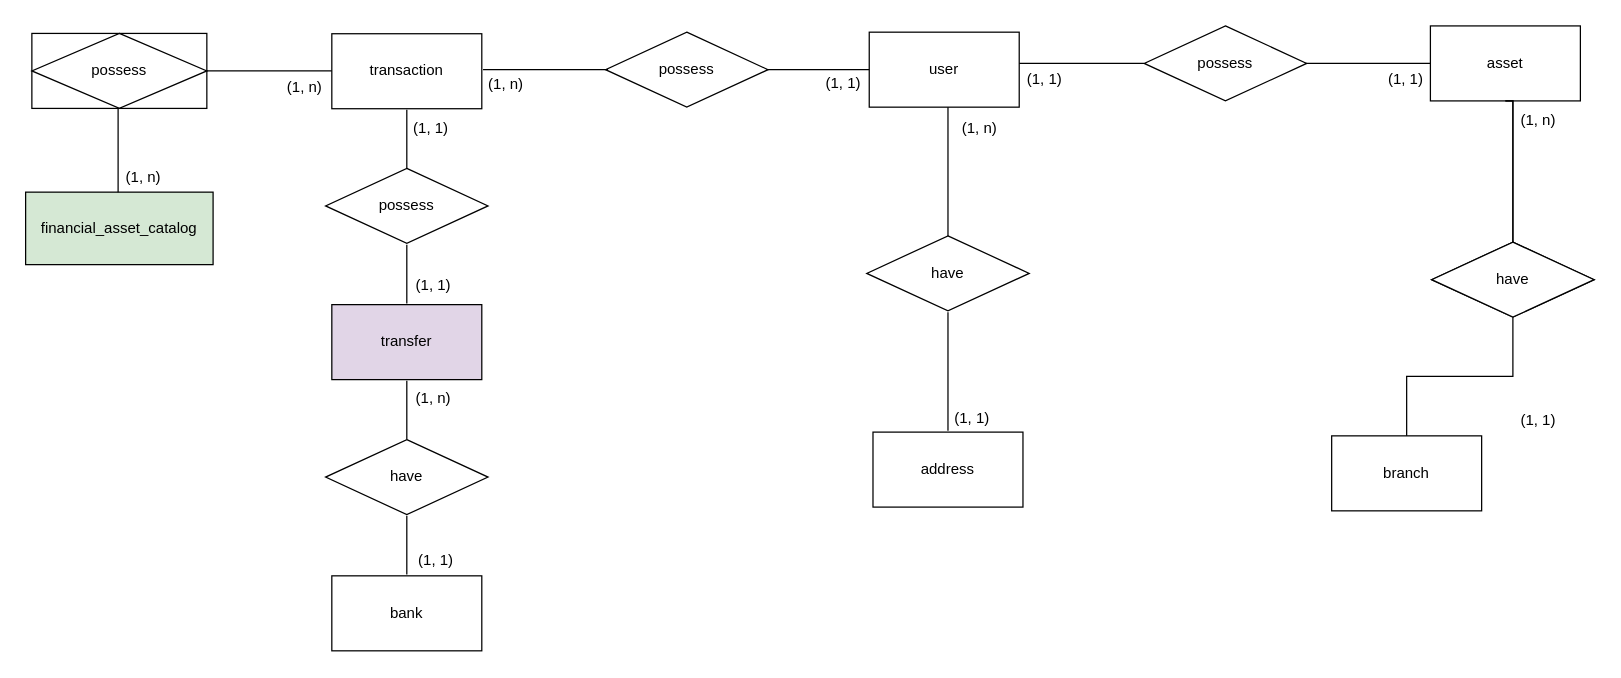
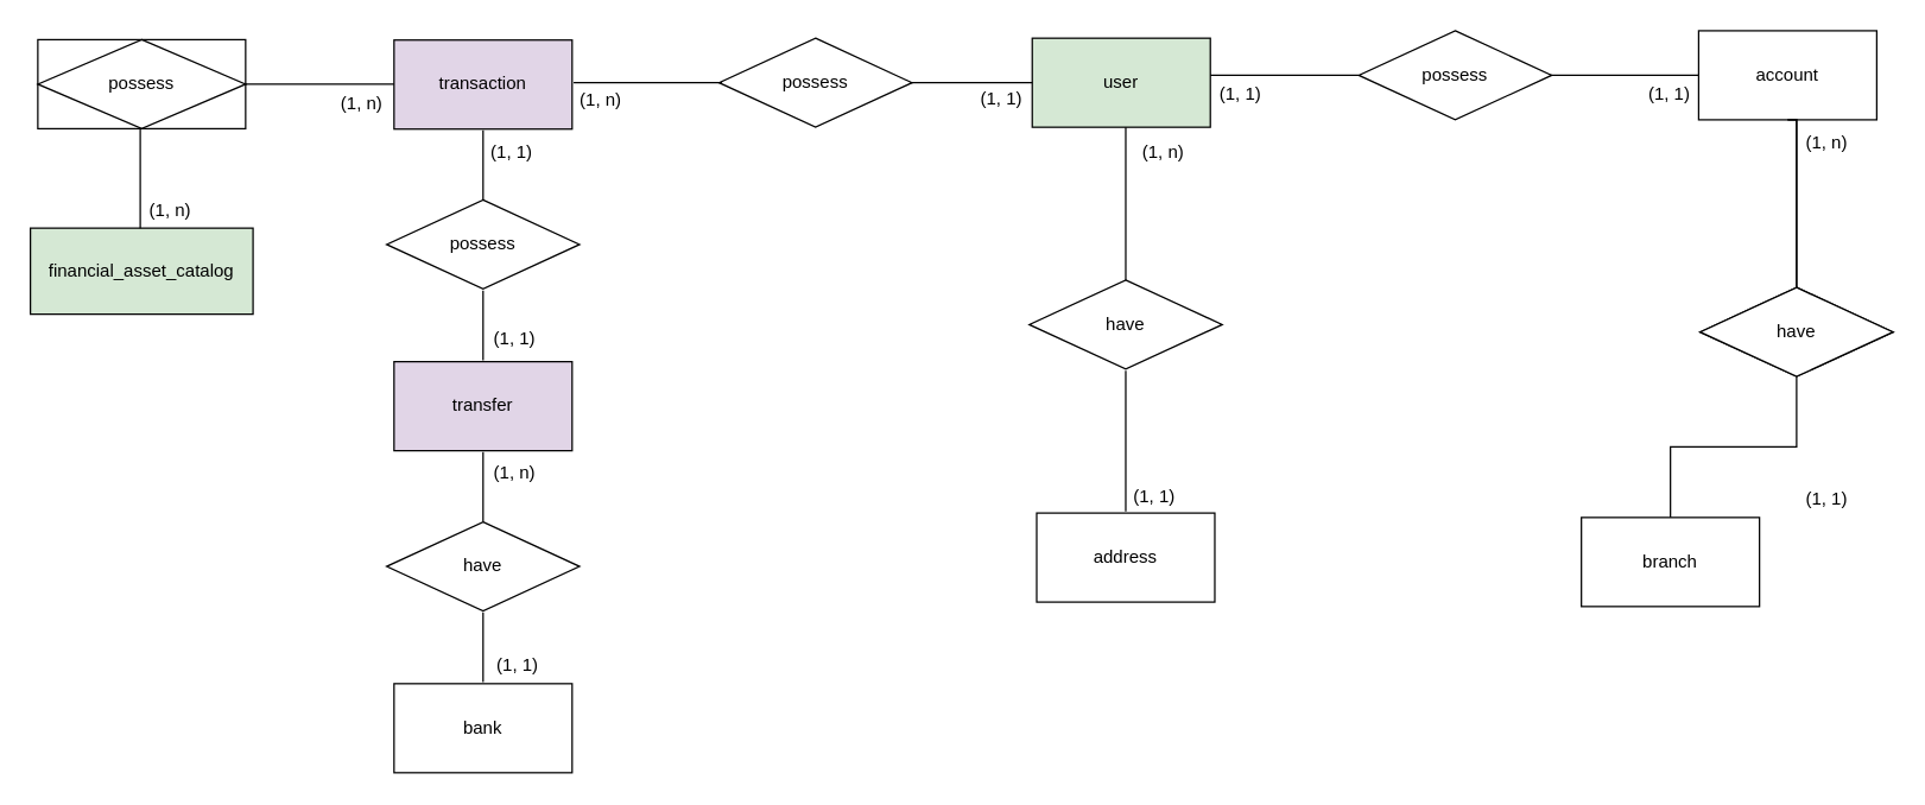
  <mxCell id="0" />
  <mxCell id="1" parent="0" />
- <mxCell id="2" value="user" style="rounded=0;whiteSpace=wrap;html=1;" parent="1" vertex="1"><mxGeometry x="695" y="25" width="120" height="60" as="geometry" /></mxCell>
- <mxCell id="3" value="asset" style="rounded=0;whiteSpace=wrap;html=1;" parent="1" vertex="1"><mxGeometry x="1144" y="20" width="120" height="60" as="geometry" /></mxCell>
+ <mxCell id="2" value="user" style="rounded=0;whiteSpace=wrap;html=1;fillColor=#d5e8d4;" parent="1" vertex="1"><mxGeometry x="695" y="25" width="120" height="60" as="geometry" /></mxCell>
+ <mxCell id="3" value="account" style="rounded=0;whiteSpace=wrap;html=1;" parent="1" vertex="1"><mxGeometry x="1144" y="20" width="120" height="60" as="geometry" /></mxCell>
  <mxCell id="4" value="branch" style="rounded=0;whiteSpace=wrap;html=1;" parent="1" vertex="1"><mxGeometry x="1065" y="348" width="120" height="60" as="geometry" /></mxCell>
  <mxCell id="5" value="financial_asset_catalog" style="rounded=0;whiteSpace=wrap;html=1;fillColor=#d5e8d4;" parent="1" vertex="1"><mxGeometry x="20" y="153" width="150" height="58" as="geometry" /></mxCell>
  <mxCell id="6" value="possess" style="rhombus;whiteSpace=wrap;html=1;rounded=0;" parent="1" vertex="1"><mxGeometry x="915" y="20" width="130" height="60" as="geometry" /></mxCell>
  <mxCell id="7" value="have" style="rhombus;whiteSpace=wrap;html=1;rounded=0;" parent="1" vertex="1"><mxGeometry x="1145" y="193" width="130" height="60" as="geometry" /></mxCell>
  <mxCell id="8" value="possess" style="shape=associativeEntity;whiteSpace=wrap;html=1;align=center;comic=0;" parent="1" vertex="1"><mxGeometry x="25" y="26" width="140" height="60" as="geometry" /></mxCell>
  <mxCell id="9" value="" style="line;strokeWidth=1;rotatable=0;dashed=0;labelPosition=right;align=left;verticalAlign=middle;spacingTop=0;spacingLeft=6;points=[];portConstraint=eastwest;comic=0;" parent="1" vertex="1"><mxGeometry x="595" y="50" width="100" height="10" as="geometry" /></mxCell>
  <mxCell id="10" value="" style="line;strokeWidth=1;rotatable=0;dashed=0;labelPosition=right;align=left;verticalAlign=middle;spacingTop=0;spacingLeft=6;points=[];portConstraint=eastwest;comic=0;" parent="1" vertex="1"><mxGeometry x="815" y="45" width="100" height="10" as="geometry" /></mxCell>
  <mxCell id="11" value="" style="line;strokeWidth=1;rotatable=0;dashed=0;labelPosition=right;align=left;verticalAlign=middle;spacingTop=0;spacingLeft=6;points=[];portConstraint=eastwest;comic=0;" parent="1" vertex="1"><mxGeometry x="1044" y="45" width="100" height="10" as="geometry" /></mxCell>
  <mxCell id="12" value="" style="edgeStyle=orthogonalEdgeStyle;rounded=0;orthogonalLoop=1;jettySize=auto;html=1;endArrow=none;endFill=0;entryX=0.5;entryY=0;entryDx=0;entryDy=0;jumpStyle=none;metaEdit=0;backgroundOutline=0;startFill=1;strokeColor=default;exitX=0.5;exitY=1;exitDx=0;exitDy=0;" parent="1" source="7" target="4" edge="1"><mxGeometry relative="1" as="geometry"><mxPoint x="1210" y="263" as="sourcePoint" /><mxPoint x="1210" y="343" as="targetPoint" /><Array as="points" /></mxGeometry></mxCell>
  <mxCell id="13" value="" style="edgeStyle=orthogonalEdgeStyle;rounded=0;orthogonalLoop=1;jettySize=auto;html=1;endArrow=none;endFill=0;entryX=0.5;entryY=0;entryDx=0;entryDy=0;exitX=0.5;exitY=1;exitDx=0;exitDy=0;" parent="1" source="3" target="7" edge="1"><mxGeometry relative="1" as="geometry"><mxPoint x="1205" y="273" as="sourcePoint" /><mxPoint x="1205" y="358" as="targetPoint" /><Array as="points"><mxPoint x="1210" y="80" /></Array></mxGeometry></mxCell>
  <mxCell id="14" value="(1, 1)" style="text;html=1;align=center;verticalAlign=middle;resizable=0;points=[];autosize=1;strokeColor=none;fillColor=none;" parent="1" vertex="1"><mxGeometry x="1210" y="326" width="40" height="20" as="geometry" /></mxCell>
  <mxCell id="15" value="(1, 1)" style="text;html=1;align=center;verticalAlign=middle;resizable=0;points=[];autosize=1;strokeColor=none;fillColor=none;" parent="1" vertex="1"><mxGeometry x="815" y="53" width="40" height="20" as="geometry" /></mxCell>
  <mxCell id="16" value="(1, n)" style="text;html=1;align=center;verticalAlign=middle;resizable=0;points=[];autosize=1;strokeColor=none;fillColor=none;" parent="1" vertex="1"><mxGeometry x="1210" y="86" width="40" height="20" as="geometry" /></mxCell>
  <mxCell id="17" value="(1, 1)" style="text;html=1;align=center;verticalAlign=middle;resizable=0;points=[];autosize=1;strokeColor=none;fillColor=none;" parent="1" vertex="1"><mxGeometry x="654" y="56" width="40" height="20" as="geometry" /></mxCell>
  <mxCell id="18" value="(1, 1)" style="text;html=1;align=center;verticalAlign=middle;resizable=0;points=[];autosize=1;strokeColor=none;fillColor=none;" parent="1" vertex="1"><mxGeometry x="1104" y="53" width="40" height="20" as="geometry" /></mxCell>
- <mxCell id="19" value="transaction" style="rounded=0;whiteSpace=wrap;html=1;" parent="1" vertex="1"><mxGeometry x="265" y="26.25" width="120" height="60" as="geometry" /></mxCell>
+ <mxCell id="19" value="transaction" style="rounded=0;whiteSpace=wrap;html=1;fillColor=#e1d5e7;" parent="1" vertex="1"><mxGeometry x="265" y="26.25" width="120" height="60" as="geometry" /></mxCell>
  <mxCell id="20" value="possess" style="rhombus;whiteSpace=wrap;html=1;rounded=0;" parent="1" vertex="1"><mxGeometry x="484" y="25" width="130" height="60" as="geometry" /></mxCell>
  <mxCell id="21" value="" style="line;strokeWidth=1;rotatable=0;dashed=0;labelPosition=right;align=left;verticalAlign=middle;spacingTop=0;spacingLeft=6;points=[];portConstraint=eastwest;comic=0;" parent="1" vertex="1"><mxGeometry x="386" y="50" width="100" height="10" as="geometry" /></mxCell>
  <mxCell id="22" value="(1, n)" style="text;html=1;align=center;verticalAlign=middle;resizable=0;points=[];autosize=1;strokeColor=none;fillColor=none;" parent="1" vertex="1"><mxGeometry x="384" y="57" width="40" height="20" as="geometry" /></mxCell>
  <mxCell id="23" value="" style="edgeStyle=orthogonalEdgeStyle;rounded=0;orthogonalLoop=1;jettySize=auto;html=1;endArrow=none;endFill=0;entryX=0.5;entryY=0;entryDx=0;entryDy=0;exitX=0.5;exitY=1;exitDx=0;exitDy=0;" parent="1" target="24" edge="1"><mxGeometry relative="1" as="geometry"><mxPoint x="1204" y="80" as="sourcePoint" /><mxPoint x="1205" y="358" as="targetPoint" /><Array as="points"><mxPoint x="1210" y="80" /></Array></mxGeometry></mxCell>
  <mxCell id="24" value="have" style="rhombus;whiteSpace=wrap;html=1;rounded=0;" parent="1" vertex="1"><mxGeometry x="1145" y="193" width="130" height="60" as="geometry" /></mxCell>
  <mxCell id="25" value="address" style="rounded=0;whiteSpace=wrap;html=1;" parent="1" vertex="1"><mxGeometry x="698" y="345" width="120" height="60" as="geometry" /></mxCell>
  <mxCell id="26" value="" style="edgeStyle=orthogonalEdgeStyle;rounded=0;orthogonalLoop=1;jettySize=auto;html=1;endArrow=none;endFill=0;entryX=0.5;entryY=0;entryDx=0;entryDy=0;jumpStyle=none;metaEdit=0;backgroundOutline=0;startFill=1;strokeColor=default;exitX=0.5;exitY=1;exitDx=0;exitDy=0;" parent="1" edge="1"><mxGeometry relative="1" as="geometry"><mxPoint x="758" y="249" as="sourcePoint" /><mxPoint x="758" y="344" as="targetPoint" /><Array as="points" /></mxGeometry></mxCell>
  <mxCell id="27" value="(1, 1)" style="text;html=1;align=center;verticalAlign=middle;resizable=0;points=[];autosize=1;strokeColor=none;fillColor=none;" parent="1" vertex="1"><mxGeometry x="757" y="324" width="40" height="20" as="geometry" /></mxCell>
  <mxCell id="28" value="(1, n)" style="text;html=1;align=center;verticalAlign=middle;resizable=0;points=[];autosize=1;strokeColor=none;fillColor=none;" parent="1" vertex="1"><mxGeometry x="763" y="92" width="40" height="20" as="geometry" /></mxCell>
  <mxCell id="29" value="" style="edgeStyle=orthogonalEdgeStyle;rounded=0;orthogonalLoop=1;jettySize=auto;html=1;endArrow=none;endFill=0;entryX=0.5;entryY=0;entryDx=0;entryDy=0;" parent="1" target="30" edge="1"><mxGeometry relative="1" as="geometry"><mxPoint x="758" y="85" as="sourcePoint" /><mxPoint x="1223" y="363" as="targetPoint" /><Array as="points"><mxPoint x="758" y="85" /></Array></mxGeometry></mxCell>
  <mxCell id="30" value="have" style="rhombus;whiteSpace=wrap;html=1;rounded=0;" parent="1" vertex="1"><mxGeometry x="693" y="188" width="130" height="60" as="geometry" /></mxCell>
  <mxCell id="31" value="transfer" style="rounded=0;whiteSpace=wrap;html=1;fillColor=#e1d5e7;" vertex="1" parent="1"><mxGeometry x="265" y="243" width="120" height="60" as="geometry" /></mxCell>
  <mxCell id="32" value="(1, 1)" style="text;html=1;align=center;verticalAlign=middle;resizable=0;points=[];autosize=1;strokeColor=none;fillColor=none;" vertex="1" parent="1"><mxGeometry x="326" y="218" width="40" height="20" as="geometry" /></mxCell>
  <mxCell id="33" value="(1, 1)" style="text;html=1;align=center;verticalAlign=middle;resizable=0;points=[];autosize=1;strokeColor=none;fillColor=none;" vertex="1" parent="1"><mxGeometry x="324" y="92" width="40" height="20" as="geometry" /></mxCell>
  <mxCell id="34" value="" style="edgeStyle=orthogonalEdgeStyle;rounded=0;orthogonalLoop=1;jettySize=auto;html=1;endArrow=none;endFill=0;entryX=0.5;entryY=0;entryDx=0;entryDy=0;" edge="1" parent="1" target="35"><mxGeometry relative="1" as="geometry"><mxPoint x="325" y="87" as="sourcePoint" /><mxPoint x="790" y="365" as="targetPoint" /><Array as="points"><mxPoint x="325" y="87" /></Array></mxGeometry></mxCell>
  <mxCell id="35" value="possess" style="rhombus;whiteSpace=wrap;html=1;rounded=0;" vertex="1" parent="1"><mxGeometry x="260" y="134" width="130" height="60" as="geometry" /></mxCell>
  <mxCell id="36" value="" style="edgeStyle=orthogonalEdgeStyle;rounded=0;orthogonalLoop=1;jettySize=auto;html=1;endArrow=none;endFill=0;entryX=0.5;entryY=0;entryDx=0;entryDy=0;" edge="1" parent="1"><mxGeometry relative="1" as="geometry"><mxPoint x="325" y="195" as="sourcePoint" /><mxPoint x="325" y="242" as="targetPoint" /><Array as="points"><mxPoint x="325" y="195" /></Array></mxGeometry></mxCell>
  <mxCell id="37" value="" style="line;strokeWidth=1;rotatable=0;dashed=0;labelPosition=right;align=left;verticalAlign=middle;spacingTop=0;spacingLeft=6;points=[];portConstraint=eastwest;comic=0;" vertex="1" parent="1"><mxGeometry x="165" y="51" width="100" height="10" as="geometry" /></mxCell>
  <mxCell id="38" value="(1, n)" style="text;html=1;align=center;verticalAlign=middle;resizable=0;points=[];autosize=1;strokeColor=none;fillColor=none;" vertex="1" parent="1"><mxGeometry x="94" y="131" width="40" height="20" as="geometry" /></mxCell>
  <mxCell id="39" value="" style="edgeStyle=orthogonalEdgeStyle;rounded=0;orthogonalLoop=1;jettySize=auto;html=1;endArrow=none;endFill=0;" edge="1" parent="1"><mxGeometry relative="1" as="geometry"><mxPoint x="94" y="86" as="sourcePoint" /><mxPoint x="94" y="153" as="targetPoint" /><Array as="points"><mxPoint x="94" y="86" /></Array></mxGeometry></mxCell>
  <mxCell id="40" value="(1, n)" style="text;html=1;align=center;verticalAlign=middle;resizable=0;points=[];autosize=1;strokeColor=none;fillColor=none;" vertex="1" parent="1"><mxGeometry x="223" y="59" width="40" height="20" as="geometry" /></mxCell>
  <mxCell id="41" value="bank" style="rounded=0;whiteSpace=wrap;html=1;" vertex="1" parent="1"><mxGeometry x="265" y="460" width="120" height="60" as="geometry" /></mxCell>
  <mxCell id="42" value="(1, 1)" style="text;html=1;align=center;verticalAlign=middle;resizable=0;points=[];autosize=1;strokeColor=none;fillColor=none;" vertex="1" parent="1"><mxGeometry x="328" y="438" width="40" height="20" as="geometry" /></mxCell>
  <mxCell id="43" value="(1, n)" style="text;html=1;align=center;verticalAlign=middle;resizable=0;points=[];autosize=1;strokeColor=none;fillColor=none;" vertex="1" parent="1"><mxGeometry x="326" y="308" width="40" height="20" as="geometry" /></mxCell>
  <mxCell id="44" value="" style="edgeStyle=orthogonalEdgeStyle;rounded=0;orthogonalLoop=1;jettySize=auto;html=1;endArrow=none;endFill=0;entryX=0.5;entryY=0;entryDx=0;entryDy=0;" edge="1" parent="1" target="45"><mxGeometry relative="1" as="geometry"><mxPoint x="325" y="304" as="sourcePoint" /><mxPoint x="790" y="582" as="targetPoint" /><Array as="points"><mxPoint x="325" y="304" /></Array></mxGeometry></mxCell>
  <mxCell id="45" value="have" style="rhombus;whiteSpace=wrap;html=1;rounded=0;" vertex="1" parent="1"><mxGeometry x="260" y="351" width="130" height="60" as="geometry" /></mxCell>
  <mxCell id="46" value="" style="edgeStyle=orthogonalEdgeStyle;rounded=0;orthogonalLoop=1;jettySize=auto;html=1;endArrow=none;endFill=0;entryX=0.5;entryY=0;entryDx=0;entryDy=0;" edge="1" parent="1"><mxGeometry relative="1" as="geometry"><mxPoint x="325" y="412" as="sourcePoint" /><mxPoint x="325" y="459" as="targetPoint" /><Array as="points"><mxPoint x="325" y="412" /></Array></mxGeometry></mxCell>
